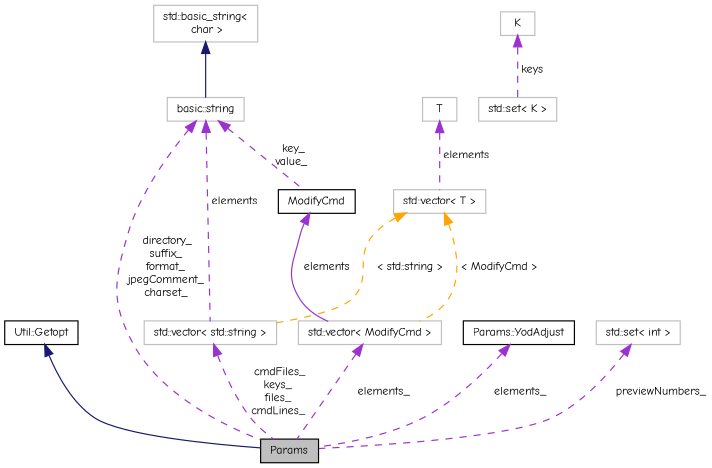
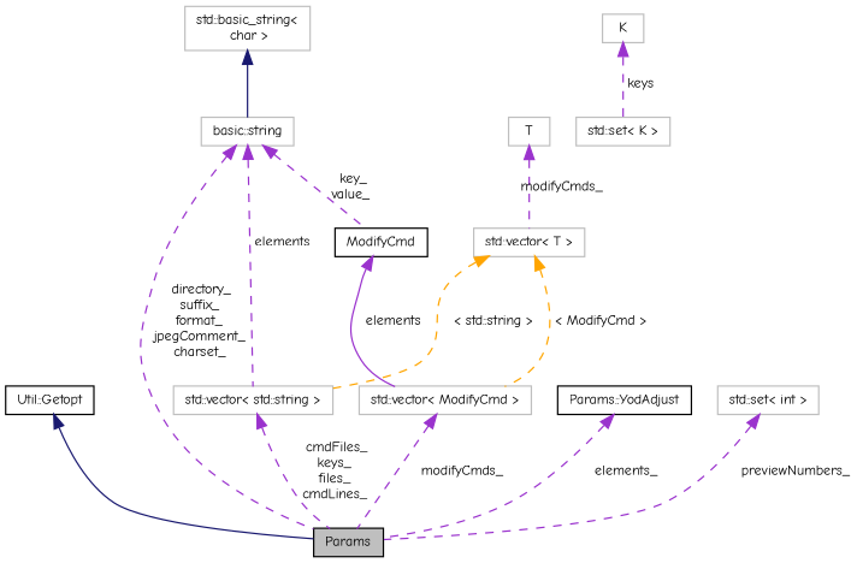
  digraph {
    fontname="Comic Neue"
    rankdir=TB
    node [color=grey75 fillcolor=white fontname="Comic Neue" fontsize=10 shape=record style=filled]
    edge [color=darkorchid3 dir=back fontname="Comic Neue" fontsize=10 labelfontname=FreeSans labelfontsize=10 style=dashed]
    n1 [color=black fillcolor=grey75 fontcolor=black height=0.2 label=Params width=0.4]
    n2 [color=black height=0.2 label="Util::Getopt" width=0.4]
    n3 [height=0.2 label="std::vector\< ModifyCmd \>" width=0.4]
    n4 [color=black height=0.2 label=ModifyCmd width=0.4]
    n5 [height=0.2 label="basic::string" width=0.4]
    n6 [height=0.2 label="std::vector\< std::string \>" width=0.4]
    n7 [height=0.2 label="std::basic_string\<\l char \>" width=0.4]
    n8 [height=0.2 label="std::vector\< T \>" width=0.4]
    n9 [height=0.2 label=T width=0.4]
    n10 [color=black height=0.2 label="Params::YodAdjust" width=0.4]
    n11 [height=0.2 label="std::set\< int \>" width=0.4]
    n12 [height=0.2 label="std::set\< K \>" width=0.4]
    n13 [height=0.2 label=K width=0.4]
    n2 -> n1 [color=midnightblue style=solid]
-   n3 -> n1 [label=" elements_"]
+   n3 -> n1 [label=" modifyCmds_"]
    n4 -> n3 [label=" elements" style=solid]
    n5 -> n1 [label=" directory_\nsuffix_\nformat_\njpegComment_\ncharset_"]
    n5 -> n4 [label=" key_\nvalue_"]
    n5 -> n6 [label=" elements"]
    n6 -> n1 [label=" cmdFiles_\nkeys_\nfiles_\ncmdLines_"]
    n7 -> n5 [color=midnightblue style=solid]
    n8 -> n3 [color=orange label=" \< ModifyCmd \>"]
    n8 -> n6 [color=orange label=" \< std::string \>"]
-   n9 -> n8 [label=" elements"]
+   n9 -> n8 [label=" modifyCmds_"]
    n10 -> n1 [label=" elements_"]
    n11 -> n1 [label=" previewNumbers_"]
    n13 -> n12 [label=" keys"]
  }
